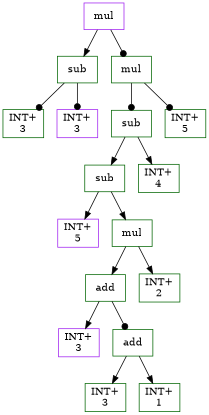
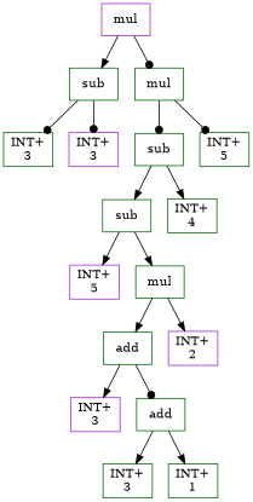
  digraph {
    node [shape=box color=darkgreen]
    edge [arrowhead=normal]
    n1 [label=mul color=purple]
    n2 [label=sub]
    n3 [label=mul]
    n4 [label="INT+\n3"]
    n5 [label="INT+\n3" color=purple]
    n6 [label=sub]
    n7 [label="INT+\n5"]
    n8 [label=sub]
    n9 [label="INT+\n4"]
    n10 [label="INT+\n5" color=purple]
    n11 [label=mul]
    n12 [label=add]
-   n13 [label="INT+\n2"]
+   n13 [label="INT+\n2" color=purple]
    n14 [label="INT+\n3" color=purple]
    n15 [label=add]
    n16 [label="INT+\n3"]
    n17 [label="INT+\n1"]
    n1 -> n2
    n1 -> n3 [arrowhead=dot]
    n2 -> n4 [arrowhead=dot]
    n2 -> n5 [arrowhead=dot]
    n3 -> n6 [arrowhead=dot]
    n3 -> n7 [arrowhead=dot]
    n6 -> n8
    n6 -> n9
    n8 -> n10
    n8 -> n11
    n11 -> n12
    n11 -> n13
    n12 -> n14
    n12 -> n15 [arrowhead=dot]
    n15 -> n16
    n15 -> n17
  }
